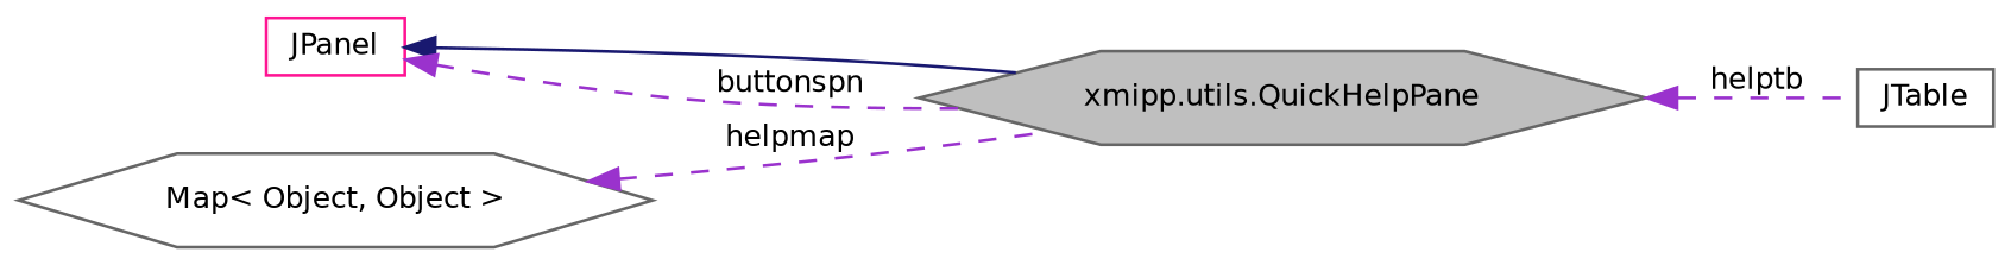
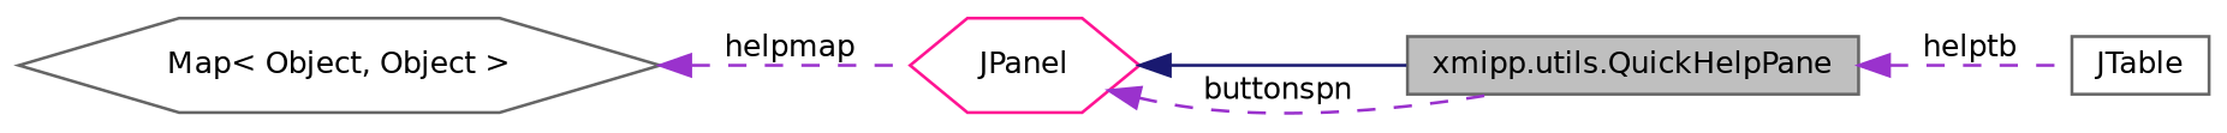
  digraph {
    rankdir=LR
    node [color=gray40 fillcolor=white fontname=Helvetica fontsize=10 shape=box style=filled]
    edge [color=darkorchid3 dir=back fontname=Helvetica fontsize=10 labelfontname=Helvetica labelfontsize=10 style=dashed]
-   n1 [fillcolor=grey75 fontcolor=black height=0.2 label="xmipp.utils.QuickHelpPane" shape=hexagon width=0.4]
+   n1 [fillcolor=grey75 fontcolor=black height=0.2 label="xmipp.utils.QuickHelpPane" width=0.4]
    n2 [height=0.2 label=JTable width=0.4]
-   n3 [color=deeppink height=0.2 label=JPanel width=0.4]
+   n3 [color=deeppink height=0.2 label=JPanel shape=hexagon width=0.4]
    n4 [height=0.2 label="Map\< Object, Object \>" shape=hexagon width=0.4]
    n1 -> n2 [label=" helptb"]
    n3 -> n1 [color=midnightblue style=solid]
    n3 -> n1 [label=" buttonspn"]
-   n4 -> n1 [label=" helpmap"]
+   n4 -> n3 [label=" helpmap"]
  }
